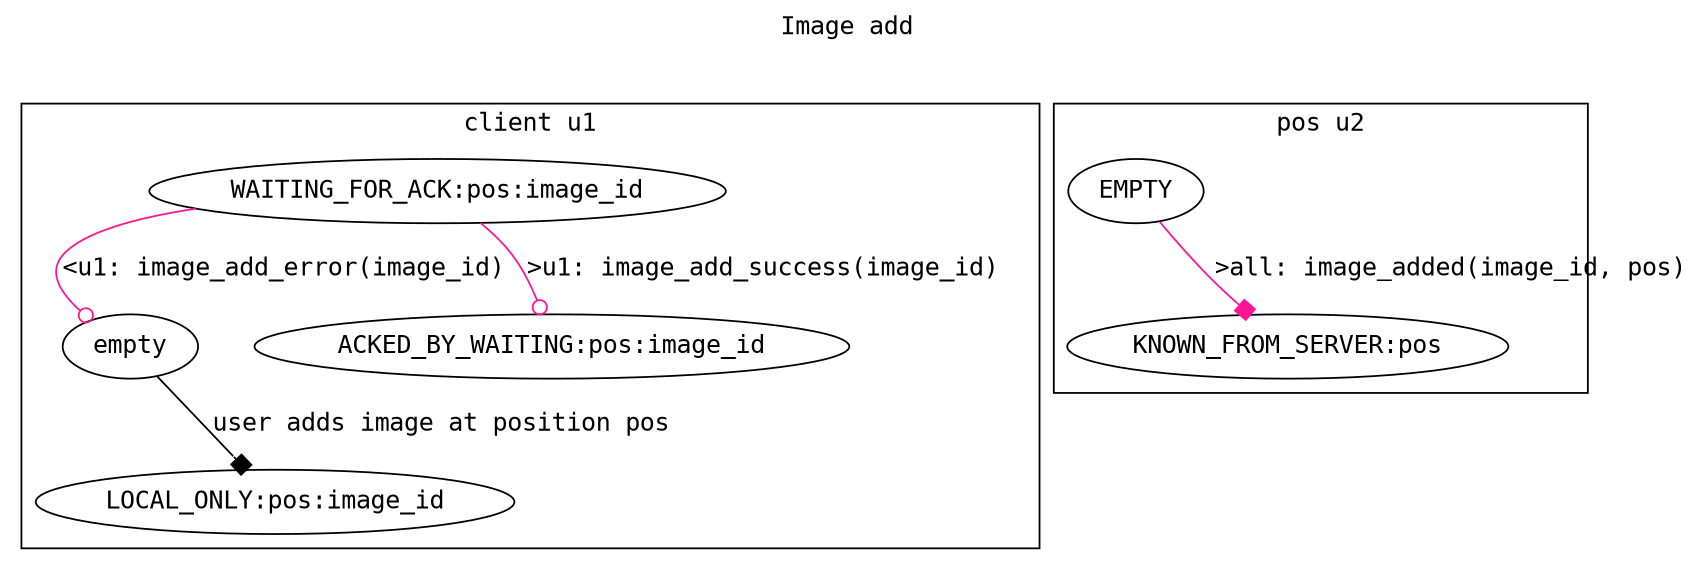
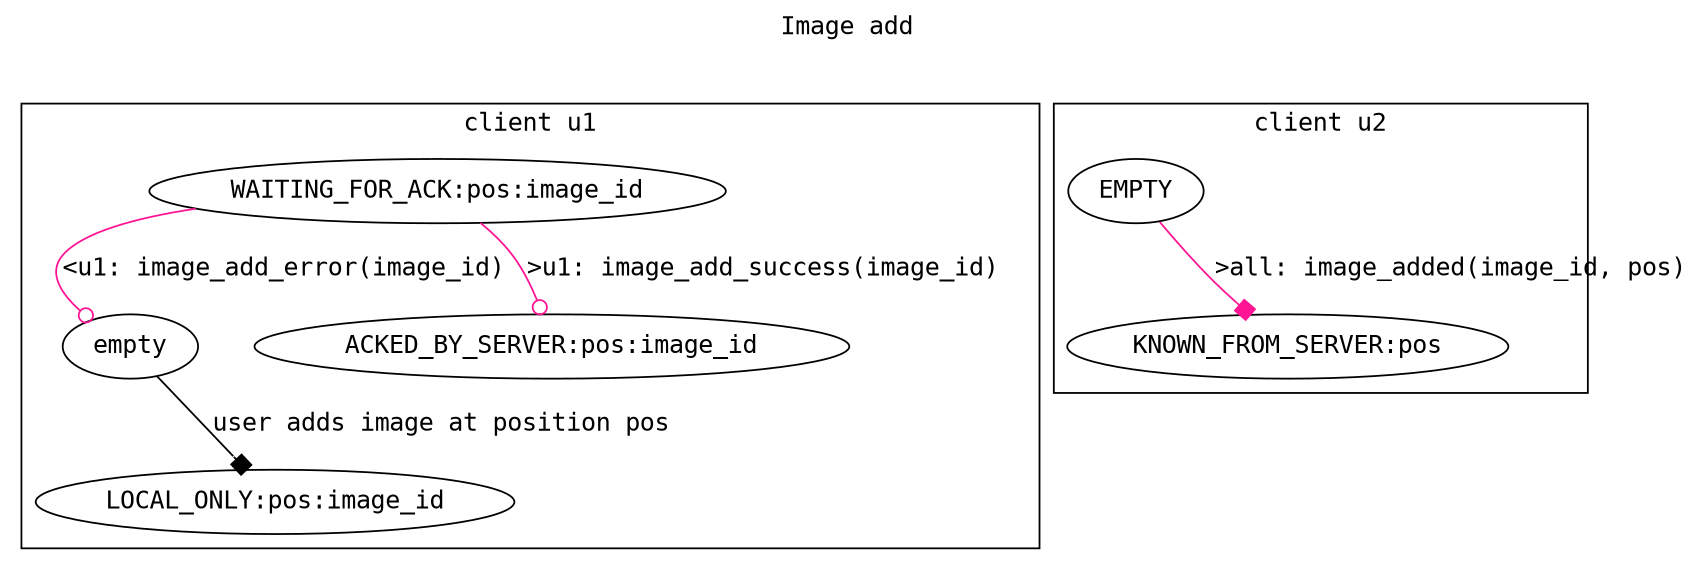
  digraph {
    fontname="DejaVu Sans Mono"
    label="Image add"
    labelloc=t
    node [fontname="DejaVu Sans Mono"]
    edge [arrowhead=box fontname="DejaVu Sans Mono" color=deeppink]
    empty
    "LOCAL_ONLY:pos:image_id"
    "WAITING_FOR_ACK:pos:image_id"
-   "ACKED_BY_SERVER:pos:image_id" [label="ACKED_BY_WAITING:pos:image_id"]
+   "ACKED_BY_SERVER:pos:image_id"
    EMPTY
    "KNOWN_FROM_SERVER:pos"
    subgraph cluster_1 {
      label="client u1"
      empty
      "LOCAL_ONLY:pos:image_id"
      "WAITING_FOR_ACK:pos:image_id"
      "ACKED_BY_SERVER:pos:image_id"
    }
    subgraph cluster_2 {
-     label="pos u2"
+     label="client u2"
      EMPTY
      "KNOWN_FROM_SERVER:pos"
    }
    empty -> "LOCAL_ONLY:pos:image_id" [label="user adds image at position pos" color=""]
    "WAITING_FOR_ACK:pos:image_id" -> empty [arrowhead=odot label="<u1: image_add_error(image_id)"]
    "WAITING_FOR_ACK:pos:image_id" -> "ACKED_BY_SERVER:pos:image_id" [arrowhead=odot label=">u1: image_add_success(image_id)"]
    EMPTY -> "KNOWN_FROM_SERVER:pos" [label=">all: image_added(image_id, pos)"]
  }
